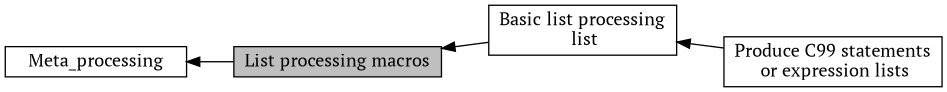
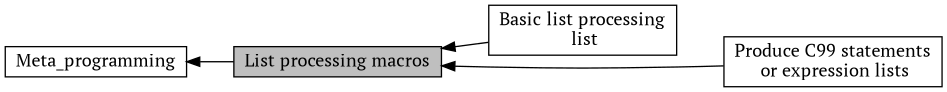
  digraph {
    fontname="PT Serif"
    rankdir=LR
    node [color=black fillcolor=white fontname="PT Serif" fontsize=14 shape=box style=filled]
    edge [dir=back fontname="PT Serif" fontsize=14 labelfontname=Helvetica labelfontsize=14 shape=plaintext style=solid]
    n1 [fillcolor=grey75 fontcolor=black height=0.2 label="List processing macros" width=0.4]
    n2 [height=0.2 label="Basic list processing\l list" width=0.4]
    n3 [height=0.2 label="Produce C99 statements\l or expression lists" width=0.4]
-   n4 [height=0.2 label=Meta_processing width=0.4]
+   n4 [height=0.2 label=Meta_programming width=0.4]
    n1 -> n2
-   n2 -> n3
+   n1 -> n3
    n4 -> n1
  }
